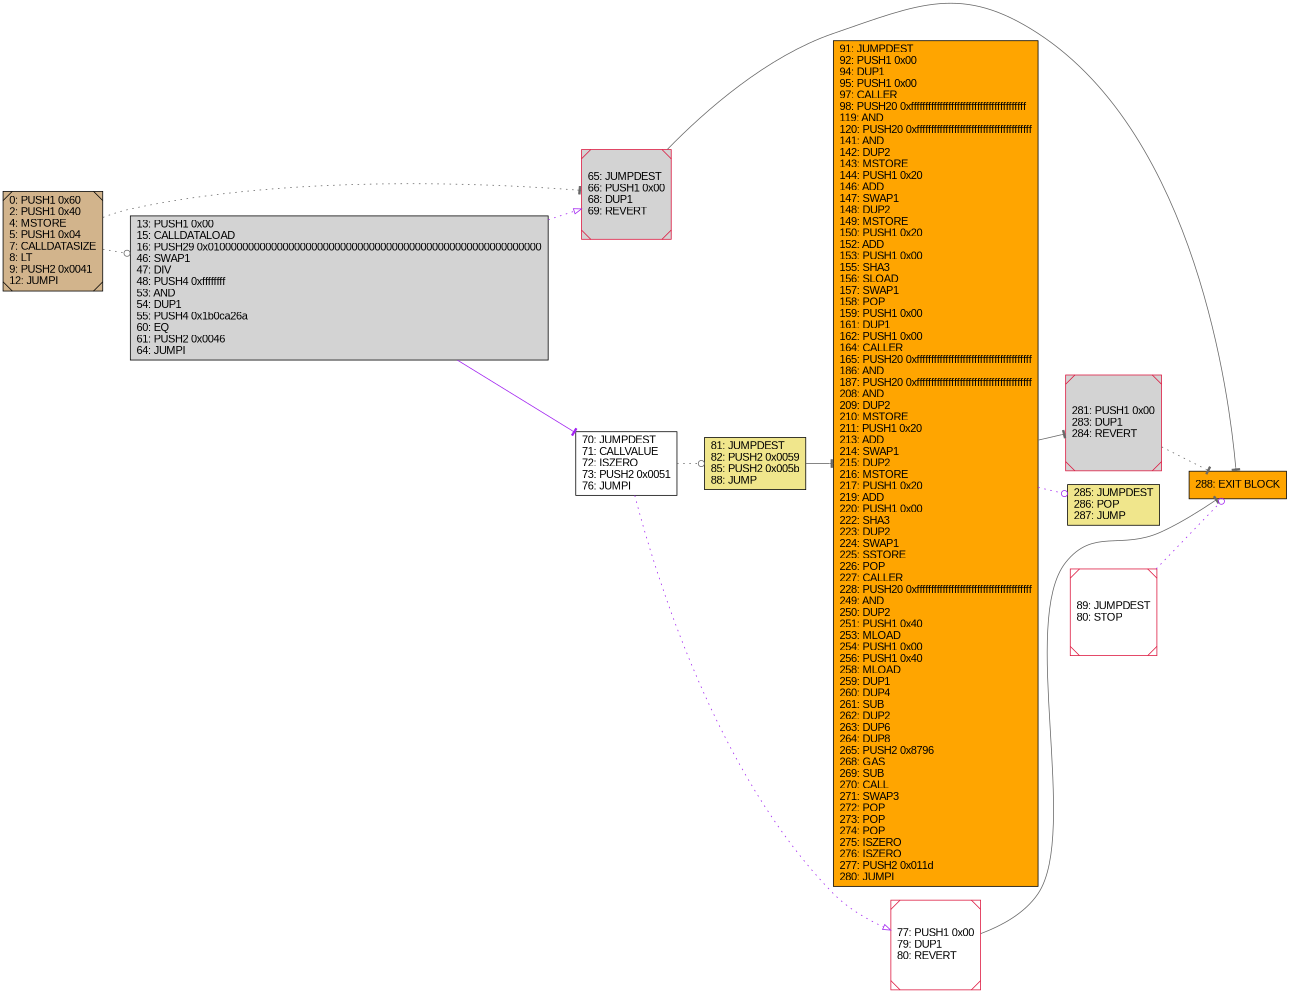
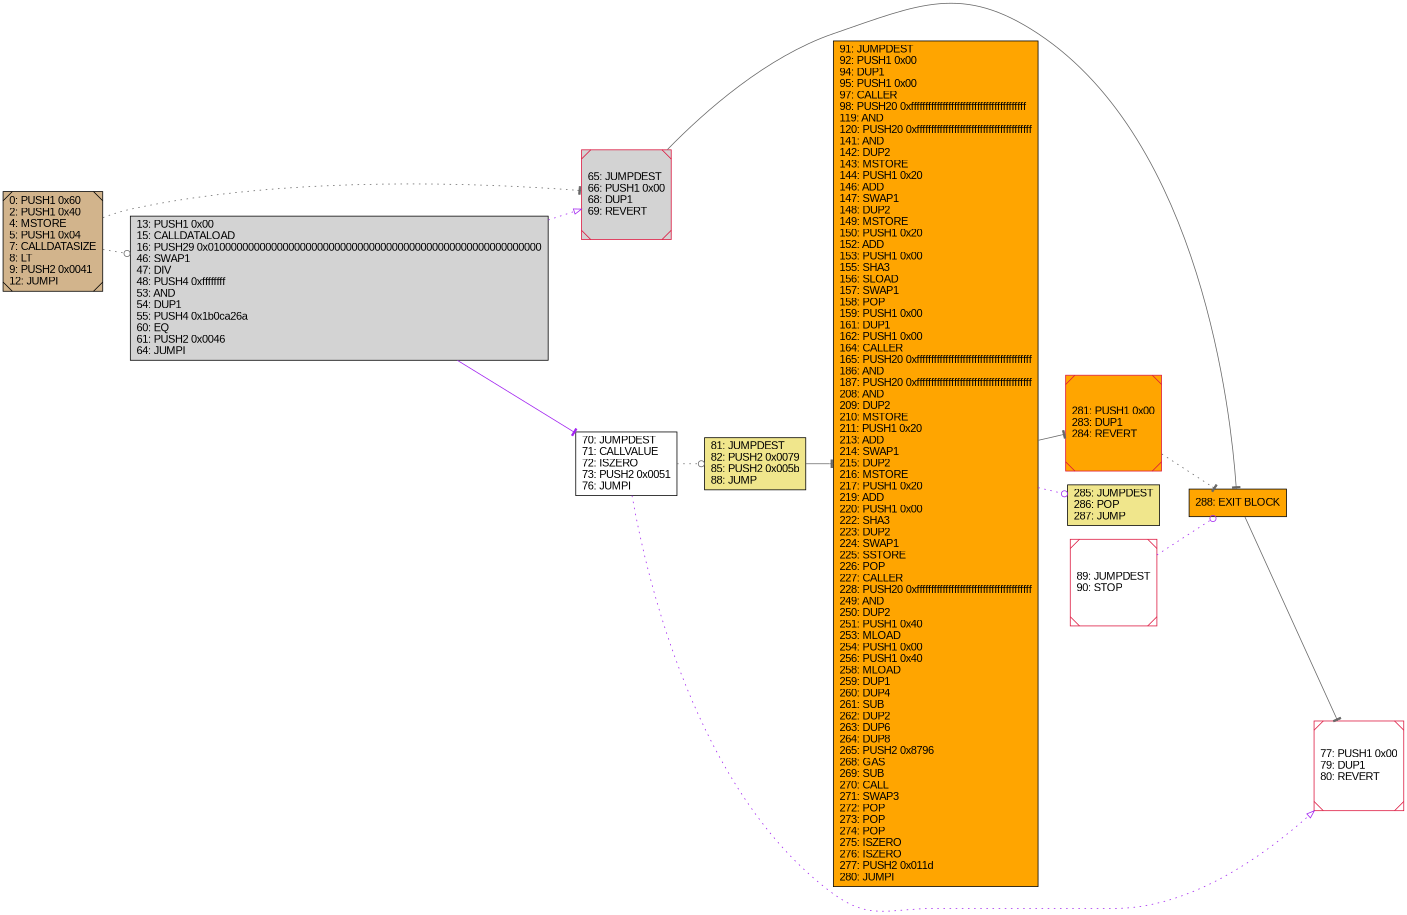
  digraph {
    rankdir=LR
    node [color=black fillcolor=orange fontcolor=black fontname=arial shape=box style=filled]
    edge [arrowhead=tee color=gray40 style=dotted]
    n1 [label="288: EXIT BLOCK\l"]
-   n2 [fillcolor=khaki label="81: JUMPDEST\l82: PUSH2 0x0059\l85: PUSH2 0x005b\l88: JUMP\l"]
+   n2 [fillcolor=khaki label="81: JUMPDEST\l82: PUSH2 0x0079\l85: PUSH2 0x005b\l88: JUMP\l"]
    n3 [label="91: JUMPDEST\l92: PUSH1 0x00\l94: DUP1\l95: PUSH1 0x00\l97: CALLER\l98: PUSH20 0xffffffffffffffffffffffffffffffffffffffff\l119: AND\l120: PUSH20 0xffffffffffffffffffffffffffffffffffffffff\l141: AND\l142: DUP2\l143: MSTORE\l144: PUSH1 0x20\l146: ADD\l147: SWAP1\l148: DUP2\l149: MSTORE\l150: PUSH1 0x20\l152: ADD\l153: PUSH1 0x00\l155: SHA3\l156: SLOAD\l157: SWAP1\l158: POP\l159: PUSH1 0x00\l161: DUP1\l162: PUSH1 0x00\l164: CALLER\l165: PUSH20 0xffffffffffffffffffffffffffffffffffffffff\l186: AND\l187: PUSH20 0xffffffffffffffffffffffffffffffffffffffff\l208: AND\l209: DUP2\l210: MSTORE\l211: PUSH1 0x20\l213: ADD\l214: SWAP1\l215: DUP2\l216: MSTORE\l217: PUSH1 0x20\l219: ADD\l220: PUSH1 0x00\l222: SHA3\l223: DUP2\l224: SWAP1\l225: SSTORE\l226: POP\l227: CALLER\l228: PUSH20 0xffffffffffffffffffffffffffffffffffffffff\l249: AND\l250: DUP2\l251: PUSH1 0x40\l253: MLOAD\l254: PUSH1 0x00\l256: PUSH1 0x40\l258: MLOAD\l259: DUP1\l260: DUP4\l261: SUB\l262: DUP2\l263: DUP6\l264: DUP8\l265: PUSH2 0x8796\l268: GAS\l269: SUB\l270: CALL\l271: SWAP3\l272: POP\l273: POP\l274: POP\l275: ISZERO\l276: ISZERO\l277: PUSH2 0x011d\l280: JUMPI\l"]
-   n4 [color=crimson fillcolor=lightgrey label="281: PUSH1 0x00\l283: DUP1\l284: REVERT\l" shape=Msquare]
+   n4 [color=crimson label="281: PUSH1 0x00\l283: DUP1\l284: REVERT\l" shape=Msquare]
    n5 [fillcolor=khaki label="285: JUMPDEST\l286: POP\l287: JUMP\l"]
    n6 [color=crimson fillcolor=lightgrey label="65: JUMPDEST\l66: PUSH1 0x00\l68: DUP1\l69: REVERT\l" shape=Msquare]
    n7 [fillcolor=tan label="0: PUSH1 0x60\l2: PUSH1 0x40\l4: MSTORE\l5: PUSH1 0x04\l7: CALLDATASIZE\l8: LT\l9: PUSH2 0x0041\l12: JUMPI\l" shape=Msquare]
    n8 [fillcolor=lightgrey label="13: PUSH1 0x00\l15: CALLDATALOAD\l16: PUSH29 0x0100000000000000000000000000000000000000000000000000000000\l46: SWAP1\l47: DIV\l48: PUSH4 0xffffffff\l53: AND\l54: DUP1\l55: PUSH4 0x1b0ca26a\l60: EQ\l61: PUSH2 0x0046\l64: JUMPI\l"]
    n9 [fillcolor=white label="70: JUMPDEST\l71: CALLVALUE\l72: ISZERO\l73: PUSH2 0x0051\l76: JUMPI\l"]
    n10 [color=crimson fillcolor=white label="77: PUSH1 0x00\l79: DUP1\l80: REVERT\l" shape=Msquare]
-   n11 [color=crimson fillcolor=white label="89: JUMPDEST\l80: STOP\l" shape=Msquare]
+   n11 [color=crimson fillcolor=white label="89: JUMPDEST\l90: STOP\l" shape=Msquare]
    n2 -> n3 [style=solid]
    n3 -> n4 [style=solid]
    n3 -> n5 [arrowhead=odot color=purple]
    n4 -> n1
    n6 -> n1 [style=solid]
    n7 -> n6
    n7 -> n8 [arrowhead=odot]
    n8 -> n6 [arrowhead=onormal color=purple]
    n8 -> n9 [color=purple style=solid]
    n9 -> n2 [arrowhead=odot]
    n9 -> n10 [arrowhead=onormal color=purple]
-   n10 -> n1 [style=solid]
+   n1 -> n10 [style=solid]
    n11 -> n1 [arrowhead=odot color=purple]
  }
